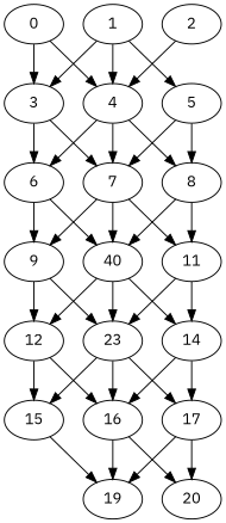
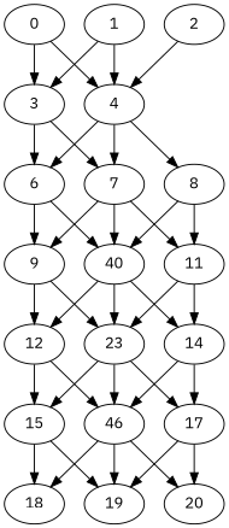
  digraph {
    "Duplicate states"=0
    GraphType=Stencil
    "Max states in OPEN"=0
    Modes="120000ms; topo-ordered tasks, ; Pruning: task equivalence, fixed order ready list, ; F-value: ; Optimisation: best schedule length (SL) optimisation on equal, "
    NumberOfTasks=21
    "Pruned using list schedule length"=543274
    "States removed from OPEN"=0
    TargetSystem="Homogeneous-2"
    "Time to schedule (ms)"=1679
    "Total idle time"=124
    "Total schedule length"=134
    "Total sequential time"=141
    "Total states created"=1345119
    fontname="IBM Plex Sans"
    node [Processor=0 Weight=5 fontname="IBM Plex Sans"]
    edge [Weight=18 fontname="IBM Plex Sans"]
    2 ["Finish time"=31 "Start time"=22 Weight=9]
    4 ["Finish time"=46 "Start time"=38 Weight=8]
    8 ["Finish time"=71 "Start time"=64 Weight=7]
    6 ["Finish time"=59 "Start time"=51 Weight=8]
    7 ["Finish time"=51 "Start time"=46]
-   5 ["Finish time"=38 "Start time"=31 Weight=7]
    11 ["Finish time"=88 "Start time"=83]
    n8 ["Finish time"=74 "Start time"=71 Weight=3 label=40]
    9 ["Finish time"=64 "Start time"=59]
    0 ["Finish time"=12 "Start time"=4 Weight=8]
    3 ["Finish time"=22 "Start time"=12 Weight=10]
    1 ["Finish time"=4 "Start time"=0 Weight=4]
    n13 ["Finish time"=96 "Start time"=91 label=23]
    14 ["Finish time"=91 "Start time"=88 Weight=3]
    12 ["Finish time"=83 "Start time"=74 Weight=9]
-   16 ["Finish time"=106 "Start time"=101]
+   16 ["Finish time"=106 "Start time"=101 label=46]
    15 ["Finish time"=101 "Start time"=96]
    17 ["Finish time"=113 "Start time"=106 Weight=7]
+   18 ["Finish time"=134 Processor=1 "Start time"=124 Weight=10]
    19 ["Finish time"=131 "Start time"=121 Weight=10]
    20 ["Finish time"=121 "Start time"=113 Weight=8]
    2 -> 4 [Weight=47]
    4 -> 8 [Weight=53]
    4 -> 6 [Weight=35]
    4 -> 7 [Weight=29]
    8 -> 11 [Weight=53]
    8 -> n8
    6 -> n8 [Weight=53]
    6 -> 9
    7 -> 11 [Weight=23]
    7 -> n8
    7 -> 9 [Weight=23]
-   5 -> 8
-   5 -> 7 [Weight=53]
    11 -> n13 [Weight=41]
    11 -> 14 [Weight=29]
    n8 -> n13 [Weight=35]
    n8 -> 14 [Weight=47]
    n8 -> 12 [Weight=41]
    9 -> n13 [Weight=35]
    9 -> 12 [Weight=53]
    0 -> 4 [Weight=41]
    0 -> 3 [Weight=29]
    3 -> 6 [Weight=47]
    3 -> 7 [Weight=35]
    1 -> 4 [Weight=23]
-   1 -> 5 [Weight=41]
    1 -> 3 [Weight=41]
    n13 -> 16 [Weight=53]
    n13 -> 15 [Weight=29]
    n13 -> 17 [Weight=35]
    14 -> 16 [Weight=12]
    14 -> 17 [Weight=35]
    12 -> 16 [Weight=12]
    12 -> 15 [Weight=59]
+   16 -> 18
    16 -> 19 [Weight=29]
    16 -> 20 [Weight=59]
+   15 -> 18 [Weight=23]
    15 -> 19
    17 -> 19
    17 -> 20 [Weight=12]
  }
